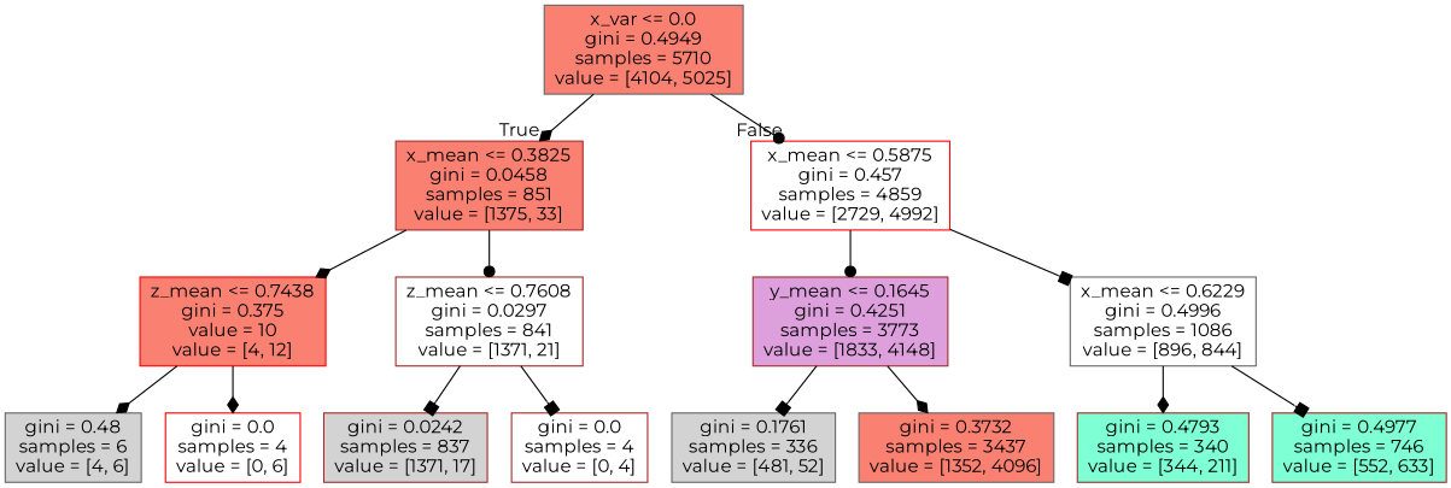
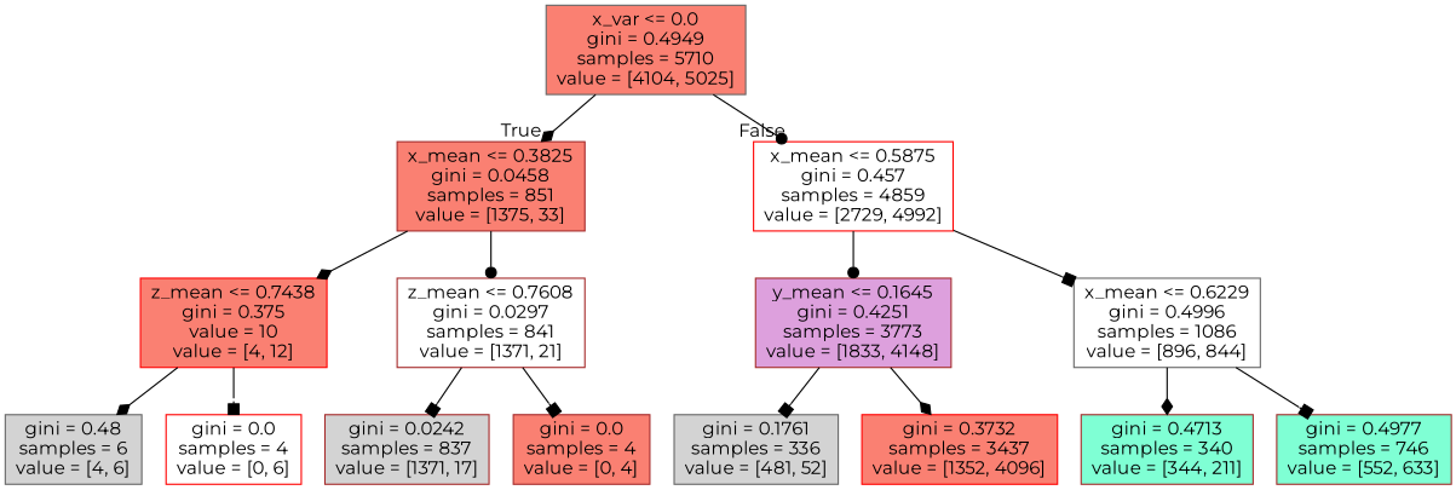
  digraph {
    fontname=Montserrat
    node [color=brown fillcolor=white fontname=Montserrat shape=box style=filled]
    edge [arrowhead=diamond fontname=Montserrat]
    n1 [color=gray40 fillcolor=salmon label="x_var <= 0.0\ngini = 0.4949\nsamples = 5710\nvalue = [4104, 5025]"]
    n2 [fillcolor=salmon label="x_mean <= 0.3825\ngini = 0.0458\nsamples = 851\nvalue = [1375, 33]"]
    n3 [color=red label="x_mean <= 0.5875\ngini = 0.457\nsamples = 4859\nvalue = [2729, 4992]"]
    n4 [color=red fillcolor=salmon label="z_mean <= 0.7438\ngini = 0.375\nvalue = 10\nvalue = [4, 12]"]
    n5 [label="z_mean <= 0.7608\ngini = 0.0297\nsamples = 841\nvalue = [1371, 21]"]
    n6 [fillcolor=plum label="y_mean <= 0.1645\ngini = 0.4251\nsamples = 3773\nvalue = [1833, 4148]"]
    n7 [color=gray40 label="x_mean <= 0.6229\ngini = 0.4996\nsamples = 1086\nvalue = [896, 844]"]
    n8 [color=gray40 fillcolor=lightgrey label="gini = 0.48\nsamples = 6\nvalue = [4, 6]"]
    n9 [color=red label="gini = 0.0\nsamples = 4\nvalue = [0, 6]"]
    n10 [fillcolor=lightgrey label="gini = 0.0242\nsamples = 837\nvalue = [1371, 17]"]
-   n11 [label="gini = 0.0\nsamples = 4\nvalue = [0, 4]"]
+   n11 [fillcolor=salmon label="gini = 0.0\nsamples = 4\nvalue = [0, 4]"]
    n12 [color=gray40 fillcolor=lightgrey label="gini = 0.1761\nsamples = 336\nvalue = [481, 52]"]
-   n13 [color=gray40 fillcolor=salmon label="gini = 0.3732\nsamples = 3437\nvalue = [1352, 4096]"]
-   n14 [fillcolor=aquamarine label="gini = 0.4793\nsamples = 340\nvalue = [344, 211]"]
+   n13 [color=red fillcolor=salmon label="gini = 0.3732\nsamples = 3437\nvalue = [1352, 4096]"]
+   n14 [fillcolor=aquamarine label="gini = 0.4713\nsamples = 340\nvalue = [344, 211]"]
    n15 [fillcolor=aquamarine label="gini = 0.4977\nsamples = 746\nvalue = [552, 633]"]
    n1 -> n2 [headlabel=True labelangle=45 labeldistance=2.5]
    n1 -> n3 [arrowhead=dot headlabel=False labelangle=-45 labeldistance=2.5]
    n2 -> n4
    n2 -> n5 [arrowhead=dot]
    n3 -> n6 [arrowhead=dot]
    n3 -> n7 [arrowhead=box]
    n4 -> n8
-   n4 -> n9
+   n4 -> n9 [arrowhead=box]
    n5 -> n10 [arrowhead=box]
    n5 -> n11 [arrowhead=box]
    n6 -> n12 [arrowhead=box]
    n6 -> n13
    n7 -> n14
    n7 -> n15 [arrowhead=box]
  }
